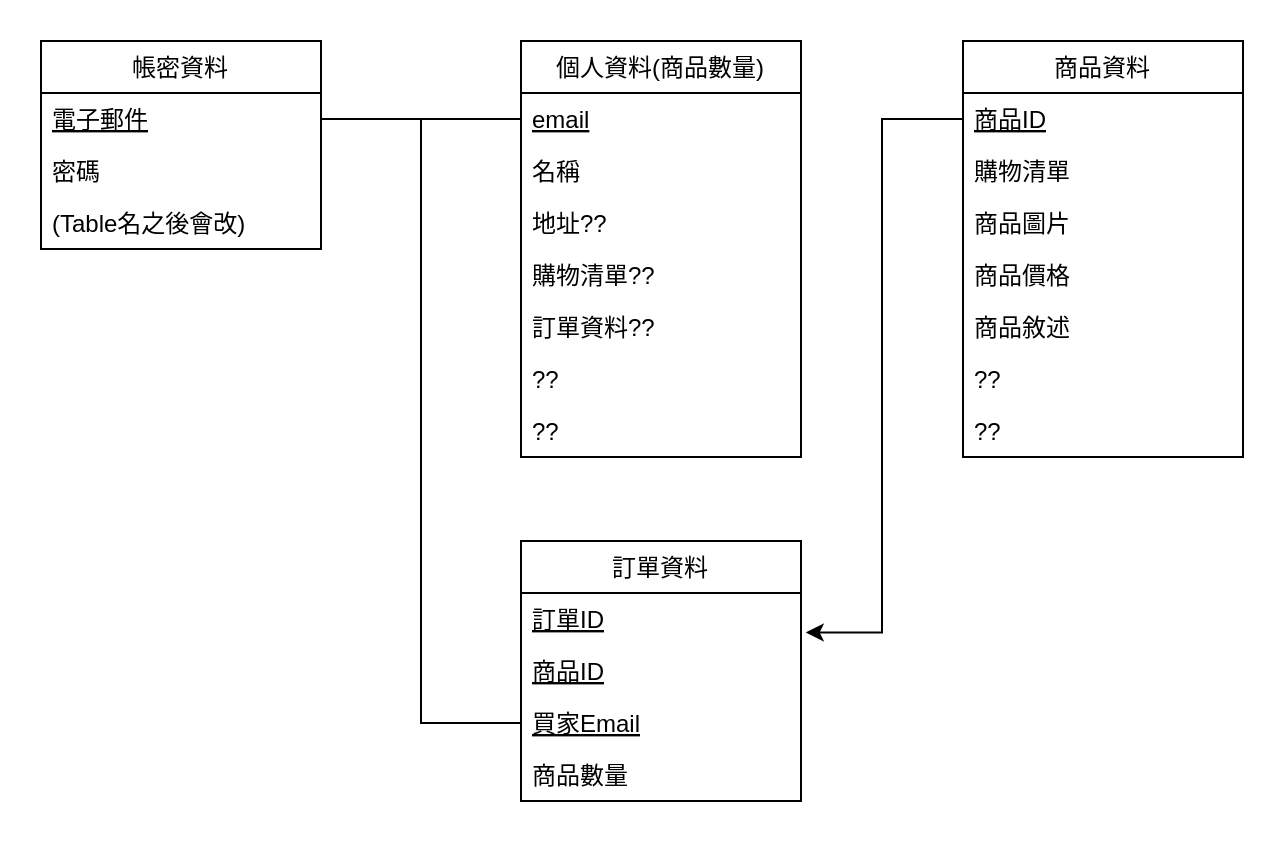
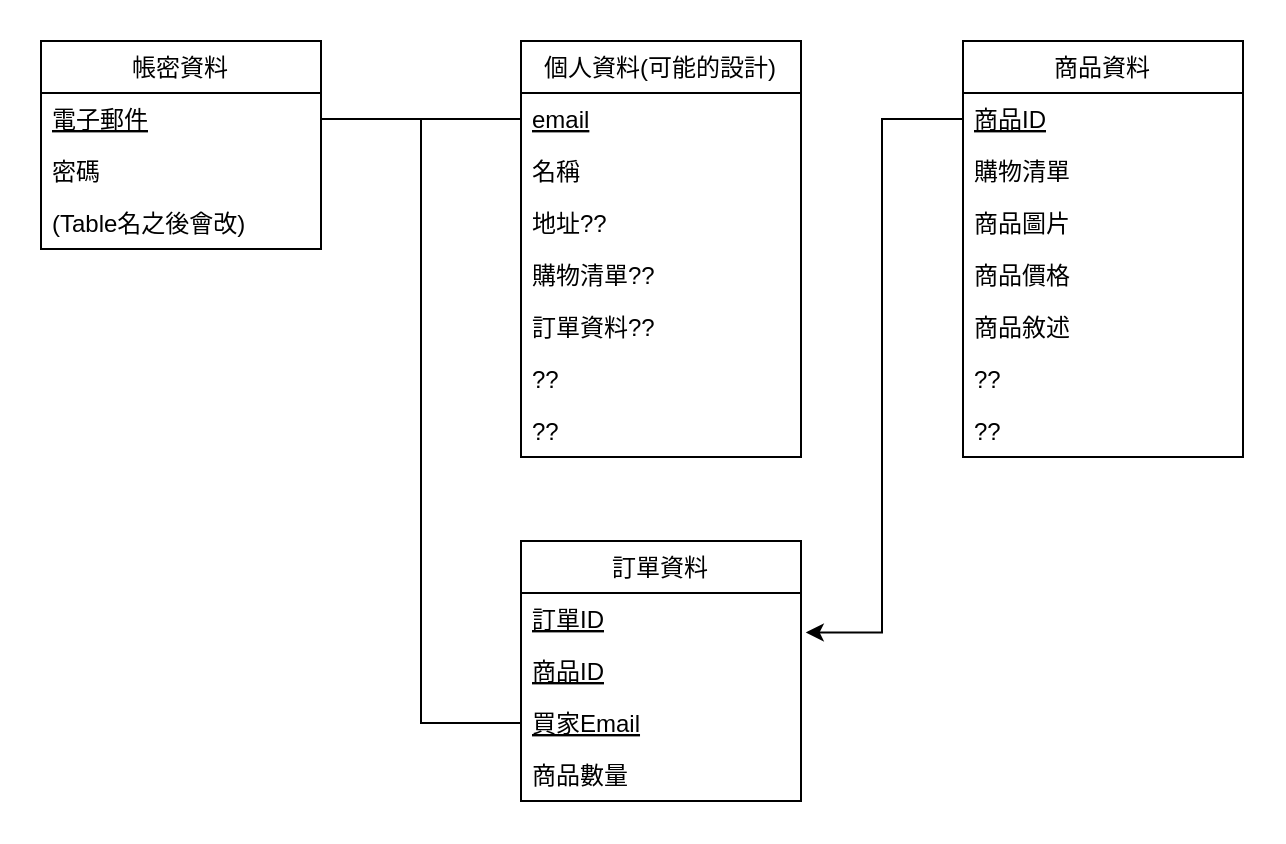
  <mxCell id="0" />
  <mxCell id="1" parent="0" />
  <mxCell id="2" value="帳密資料" style="swimlane;fontStyle=0;childLayout=stackLayout;horizontal=1;startSize=26;fillColor=none;horizontalStack=0;resizeParent=1;resizeParentMax=0;resizeLast=0;collapsible=1;marginBottom=0;" parent="1" vertex="1"><mxGeometry x="20" y="20" width="140" height="104" as="geometry" /></mxCell>
  <mxCell id="3" value="電子郵件" style="text;strokeColor=none;fillColor=none;align=left;verticalAlign=top;spacingLeft=4;spacingRight=4;overflow=hidden;rotatable=0;points=[[0,0.5],[1,0.5]];portConstraint=eastwest;fontStyle=4" parent="2" vertex="1"><mxGeometry y="26" width="140" height="26" as="geometry" /></mxCell>
  <mxCell id="4" value="密碼" style="text;strokeColor=none;fillColor=none;align=left;verticalAlign=top;spacingLeft=4;spacingRight=4;overflow=hidden;rotatable=0;points=[[0,0.5],[1,0.5]];portConstraint=eastwest;" parent="2" vertex="1"><mxGeometry y="52" width="140" height="26" as="geometry" /></mxCell>
  <mxCell id="5" value="(Table名之後會改)" style="text;strokeColor=none;fillColor=none;align=left;verticalAlign=top;spacingLeft=4;spacingRight=4;overflow=hidden;rotatable=0;points=[[0,0.5],[1,0.5]];portConstraint=eastwest;" parent="2" vertex="1"><mxGeometry y="78" width="140" height="26" as="geometry" /></mxCell>
  <mxCell id="6" style="edgeStyle=orthogonalEdgeStyle;rounded=0;orthogonalLoop=1;jettySize=auto;html=1;endArrow=none;" parent="1" source="3" target="8" edge="1"><mxGeometry relative="1" as="geometry"><mxPoint x="220" y="164" as="targetPoint" /></mxGeometry></mxCell>
- <mxCell id="7" value="個人資料(商品數量)" style="swimlane;fontStyle=0;childLayout=stackLayout;horizontal=1;startSize=26;fillColor=none;horizontalStack=0;resizeParent=1;resizeParentMax=0;resizeLast=0;collapsible=1;marginBottom=0;" parent="1" vertex="1"><mxGeometry x="260" y="20" width="140" height="208" as="geometry" /></mxCell>
+ <mxCell id="7" value="個人資料(可能的設計)" style="swimlane;fontStyle=0;childLayout=stackLayout;horizontal=1;startSize=26;fillColor=none;horizontalStack=0;resizeParent=1;resizeParentMax=0;resizeLast=0;collapsible=1;marginBottom=0;" parent="1" vertex="1"><mxGeometry x="260" y="20" width="140" height="208" as="geometry" /></mxCell>
  <mxCell id="8" value="email" style="text;strokeColor=none;fillColor=none;align=left;verticalAlign=top;spacingLeft=4;spacingRight=4;overflow=hidden;rotatable=0;points=[[0,0.5],[1,0.5]];portConstraint=eastwest;fontStyle=4" parent="7" vertex="1"><mxGeometry y="26" width="140" height="26" as="geometry" /></mxCell>
  <mxCell id="9" value="名稱" style="text;strokeColor=none;fillColor=none;align=left;verticalAlign=top;spacingLeft=4;spacingRight=4;overflow=hidden;rotatable=0;points=[[0,0.5],[1,0.5]];portConstraint=eastwest;" parent="7" vertex="1"><mxGeometry y="52" width="140" height="26" as="geometry" /></mxCell>
  <mxCell id="10" value="地址??" style="text;strokeColor=none;fillColor=none;align=left;verticalAlign=top;spacingLeft=4;spacingRight=4;overflow=hidden;rotatable=0;points=[[0,0.5],[1,0.5]];portConstraint=eastwest;" parent="7" vertex="1"><mxGeometry y="78" width="140" height="26" as="geometry" /></mxCell>
  <mxCell id="11" value="購物清單??" style="text;strokeColor=none;fillColor=none;align=left;verticalAlign=top;spacingLeft=4;spacingRight=4;overflow=hidden;rotatable=0;points=[[0,0.5],[1,0.5]];portConstraint=eastwest;" parent="7" vertex="1"><mxGeometry y="104" width="140" height="26" as="geometry" /></mxCell>
  <mxCell id="12" value="訂單資料??" style="text;strokeColor=none;fillColor=none;align=left;verticalAlign=top;spacingLeft=4;spacingRight=4;overflow=hidden;rotatable=0;points=[[0,0.5],[1,0.5]];portConstraint=eastwest;" parent="7" vertex="1"><mxGeometry y="130" width="140" height="26" as="geometry" /></mxCell>
  <mxCell id="13" value="??" style="text;strokeColor=none;fillColor=none;align=left;verticalAlign=top;spacingLeft=4;spacingRight=4;overflow=hidden;rotatable=0;points=[[0,0.5],[1,0.5]];portConstraint=eastwest;" parent="7" vertex="1"><mxGeometry y="156" width="140" height="26" as="geometry" /></mxCell>
  <mxCell id="14" value="??" style="text;strokeColor=none;fillColor=none;align=left;verticalAlign=top;spacingLeft=4;spacingRight=4;overflow=hidden;rotatable=0;points=[[0,0.5],[1,0.5]];portConstraint=eastwest;" parent="7" vertex="1"><mxGeometry y="182" width="140" height="26" as="geometry" /></mxCell>
  <mxCell id="15" value="商品資料" style="swimlane;fontStyle=0;childLayout=stackLayout;horizontal=1;startSize=26;fillColor=none;horizontalStack=0;resizeParent=1;resizeParentMax=0;resizeLast=0;collapsible=1;marginBottom=0;" parent="1" vertex="1"><mxGeometry x="481" y="20" width="140" height="208" as="geometry" /></mxCell>
  <mxCell id="16" value="商品ID" style="text;strokeColor=none;fillColor=none;align=left;verticalAlign=top;spacingLeft=4;spacingRight=4;overflow=hidden;rotatable=0;points=[[0,0.5],[1,0.5]];portConstraint=eastwest;fontStyle=4" parent="15" vertex="1"><mxGeometry y="26" width="140" height="26" as="geometry" /></mxCell>
  <mxCell id="17" value="購物清單" style="text;strokeColor=none;fillColor=none;align=left;verticalAlign=top;spacingLeft=4;spacingRight=4;overflow=hidden;rotatable=0;points=[[0,0.5],[1,0.5]];portConstraint=eastwest;" parent="15" vertex="1"><mxGeometry y="52" width="140" height="26" as="geometry" /></mxCell>
  <mxCell id="18" value="商品圖片" style="text;strokeColor=none;fillColor=none;align=left;verticalAlign=top;spacingLeft=4;spacingRight=4;overflow=hidden;rotatable=0;points=[[0,0.5],[1,0.5]];portConstraint=eastwest;" parent="15" vertex="1"><mxGeometry y="78" width="140" height="26" as="geometry" /></mxCell>
  <mxCell id="19" value="商品價格" style="text;strokeColor=none;fillColor=none;align=left;verticalAlign=top;spacingLeft=4;spacingRight=4;overflow=hidden;rotatable=0;points=[[0,0.5],[1,0.5]];portConstraint=eastwest;" parent="15" vertex="1"><mxGeometry y="104" width="140" height="26" as="geometry" /></mxCell>
  <mxCell id="20" value="商品敘述" style="text;strokeColor=none;fillColor=none;align=left;verticalAlign=top;spacingLeft=4;spacingRight=4;overflow=hidden;rotatable=0;points=[[0,0.5],[1,0.5]];portConstraint=eastwest;" parent="15" vertex="1"><mxGeometry y="130" width="140" height="26" as="geometry" /></mxCell>
  <mxCell id="21" value="??" style="text;strokeColor=none;fillColor=none;align=left;verticalAlign=top;spacingLeft=4;spacingRight=4;overflow=hidden;rotatable=0;points=[[0,0.5],[1,0.5]];portConstraint=eastwest;" parent="15" vertex="1"><mxGeometry y="156" width="140" height="26" as="geometry" /></mxCell>
  <mxCell id="22" value="??" style="text;strokeColor=none;fillColor=none;align=left;verticalAlign=top;spacingLeft=4;spacingRight=4;overflow=hidden;rotatable=0;points=[[0,0.5],[1,0.5]];portConstraint=eastwest;" parent="15" vertex="1"><mxGeometry y="182" width="140" height="26" as="geometry" /></mxCell>
  <mxCell id="23" value="訂單資料" style="swimlane;fontStyle=0;childLayout=stackLayout;horizontal=1;startSize=26;fillColor=none;horizontalStack=0;resizeParent=1;resizeParentMax=0;resizeLast=0;collapsible=1;marginBottom=0;" parent="1" vertex="1"><mxGeometry x="260" y="270" width="140" height="130" as="geometry" /></mxCell>
  <mxCell id="24" value="訂單ID" style="text;strokeColor=none;fillColor=none;align=left;verticalAlign=top;spacingLeft=4;spacingRight=4;overflow=hidden;rotatable=0;points=[[0,0.5],[1,0.5]];portConstraint=eastwest;fontStyle=4" parent="23" vertex="1"><mxGeometry y="26" width="140" height="26" as="geometry" /></mxCell>
  <mxCell id="25" value="商品ID" style="text;strokeColor=none;fillColor=none;align=left;verticalAlign=top;spacingLeft=4;spacingRight=4;overflow=hidden;rotatable=0;points=[[0,0.5],[1,0.5]];portConstraint=eastwest;fontStyle=4" parent="23" vertex="1"><mxGeometry y="52" width="140" height="26" as="geometry" /></mxCell>
  <mxCell id="26" value="買家Email" style="text;strokeColor=none;fillColor=none;align=left;verticalAlign=top;spacingLeft=4;spacingRight=4;overflow=hidden;rotatable=0;points=[[0,0.5],[1,0.5]];portConstraint=eastwest;fontStyle=4" parent="23" vertex="1"><mxGeometry y="78" width="140" height="26" as="geometry" /></mxCell>
  <mxCell id="27" value="商品數量" style="text;strokeColor=none;fillColor=none;align=left;verticalAlign=top;spacingLeft=4;spacingRight=4;overflow=hidden;rotatable=0;points=[[0,0.5],[1,0.5]];portConstraint=eastwest;" parent="23" vertex="1"><mxGeometry y="104" width="140" height="26" as="geometry" /></mxCell>
  <mxCell id="28" style="edgeStyle=orthogonalEdgeStyle;rounded=0;orthogonalLoop=1;jettySize=auto;html=1;exitX=1;exitY=0.5;exitDx=0;exitDy=0;entryX=0;entryY=0.5;entryDx=0;entryDy=0;endArrow=none;" parent="1" source="3" target="26" edge="1"><mxGeometry relative="1" as="geometry" /></mxCell>
  <mxCell id="29" style="edgeStyle=orthogonalEdgeStyle;rounded=0;orthogonalLoop=1;jettySize=auto;html=1;entryX=1.017;entryY=-0.242;entryDx=0;entryDy=0;entryPerimeter=0;" parent="1" source="16" target="25" edge="1"><mxGeometry relative="1" as="geometry" /></mxCell>
